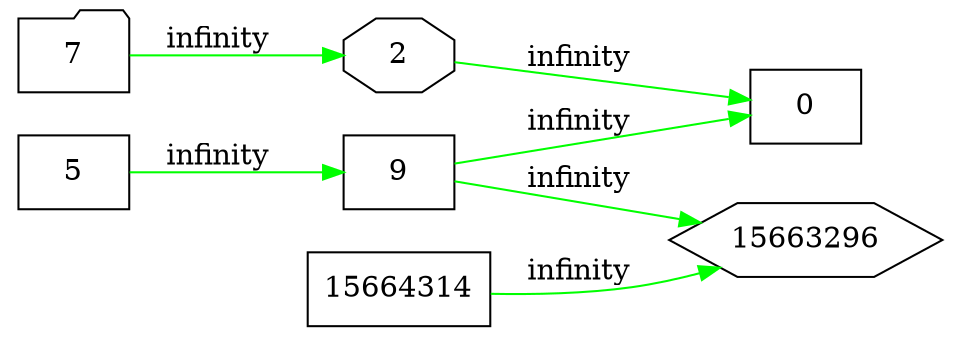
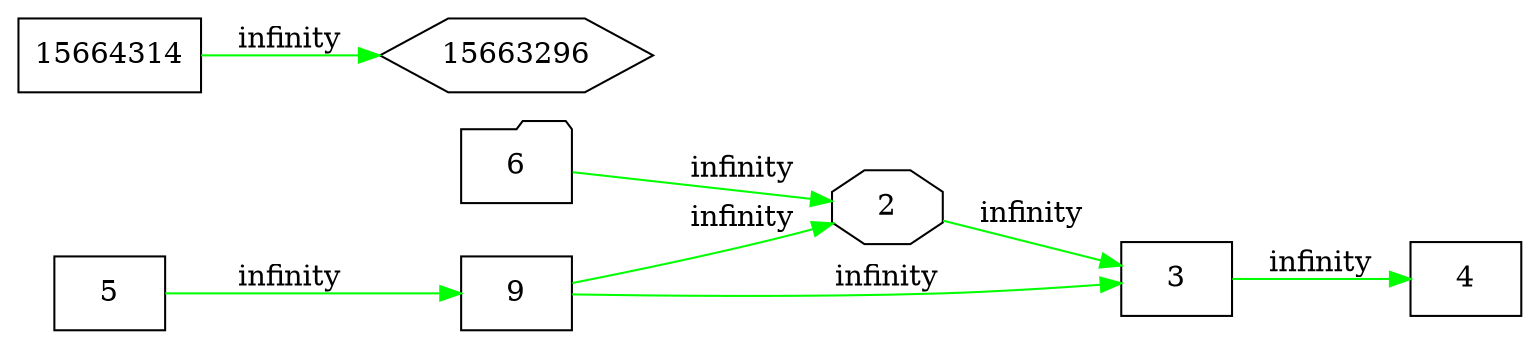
  digraph {
    rankdir=LR
    node [shape=box]
    edge [color=green]
    n1 [label=9]
-   3 [label=0]
+   3
    2 [shape=octagon]
-   6 [shape=folder label=7]
+   4
+   6 [shape=folder]
    5
    n7 [label=15664314]
    15663296 [shape=hexagon]
    n1 -> 3 [label=infinity]
-   n1 -> 15663296 [label=infinity]
+   n1 -> 2 [label=infinity]
+   3 -> 4 [label=infinity]
    2 -> 3 [label=infinity]
    6 -> 2 [label=infinity]
    5 -> n1 [label=infinity]
    n7 -> 15663296 [label=infinity]
  }
